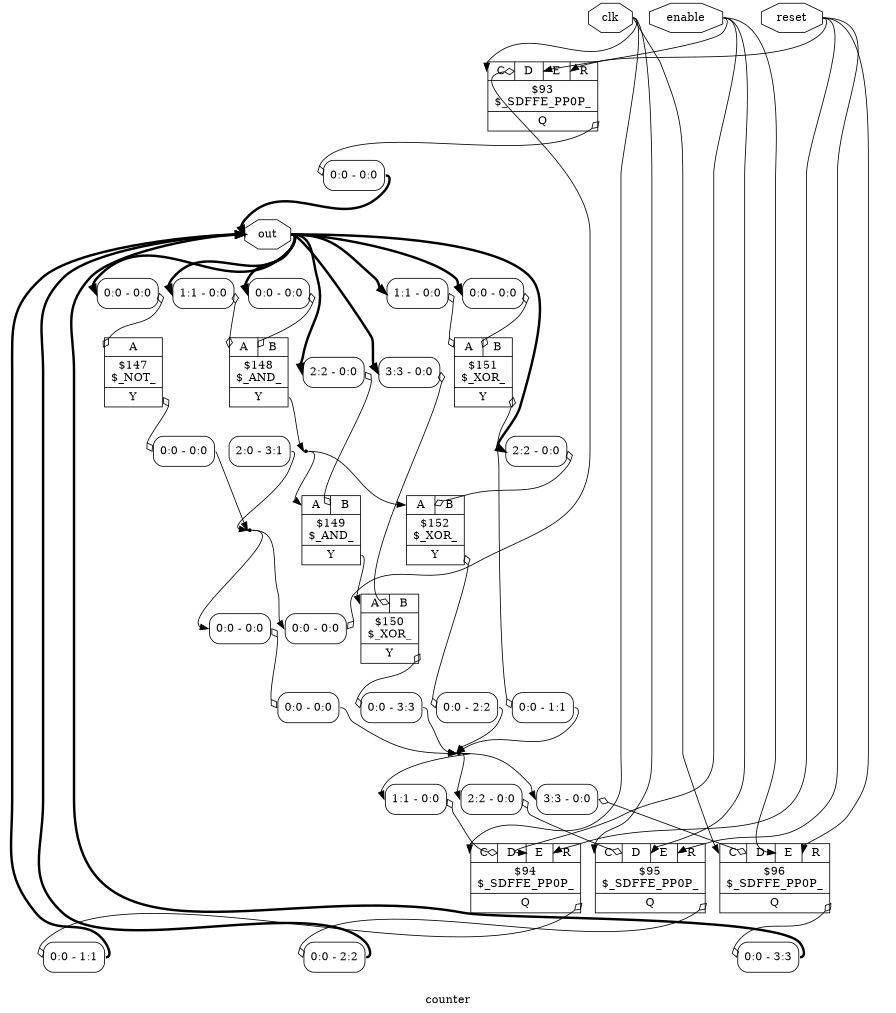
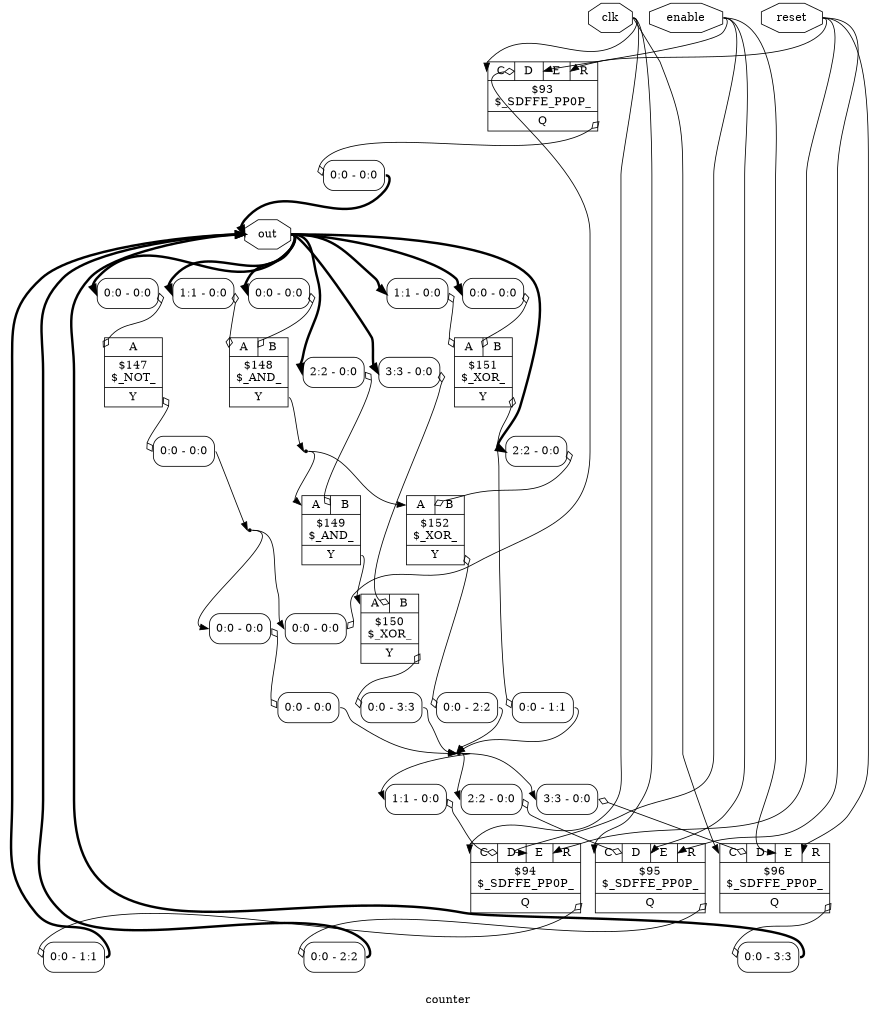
  digraph {
    fontname="DejaVu Serif"
    label=counter
    rankdir=TB
    remincross=true
    node [fontname="DejaVu Serif" shape=record style=rounded]
    edge [color=black fontname="DejaVu Serif" headport=w tailport=e]
    n5 [color=black fontcolor=black label=clk shape=octagon style=""]
    c23 [label="{{<p18> C|<p19> D|<p20> E|<p21> R}|$93\n$_SDFFE_PP0P_|{<p22> Q}}" style=""]
    c24 [label="{{<p18> C|<p19> D|<p20> E|<p21> R}|$94\n$_SDFFE_PP0P_|{<p22> Q}}" style=""]
    c25 [label="{{<p18> C|<p19> D|<p20> E|<p21> R}|$95\n$_SDFFE_PP0P_|{<p22> Q}}" style=""]
    c26 [label="{{<p18> C|<p19> D|<p20> E|<p21> R}|$96\n$_SDFFE_PP0P_|{<p22> Q}}" style=""]
    x13 [label="<s0> 0:0 - 0:0 "]
    x15 [label="<s0> 0:0 - 1:1 "]
    x17 [label="<s0> 0:0 - 2:2 "]
    x19 [label="<s0> 0:0 - 3:3 "]
    n6 [color=black fontcolor=black label=enable shape=octagon style=""]
    n7 [color=black fontcolor=black label=out shape=octagon style=""]
    x0 [label="<s0> 0:0 - 0:0 "]
    x2 [label="<s0> 1:1 - 0:0 "]
    x3 [label="<s0> 0:0 - 0:0 "]
    x4 [label="<s0> 2:2 - 0:0 "]
    x5 [label="<s0> 3:3 - 0:0 "]
    x7 [label="<s0> 1:1 - 0:0 "]
    x8 [label="<s0> 0:0 - 0:0 "]
    x10 [label="<s0> 2:2 - 0:0 "]
    c11 [label="{{<p9> A}|$147\n$_NOT_|{<p10> Y}}" style=""]
    c13 [label="{{<p9> A|<p12> B}|$148\n$_AND_|{<p10> Y}}" style=""]
    c14 [label="{{<p9> A|<p12> B}|$149\n$_AND_|{<p10> Y}}" style=""]
    c15 [label="{{<p9> A|<p12> B}|$150\n$_XOR_|{<p10> Y}}" style=""]
    c16 [label="{{<p9> A|<p12> B}|$151\n$_XOR_|{<p10> Y}}" style=""]
    c17 [label="{{<p9> A|<p12> B}|$152\n$_XOR_|{<p10> Y}}" style=""]
    n8 [color=black fontcolor=black label=reset shape=octagon style=""]
    x1 [label="<s0> 0:0 - 0:0 "]
    n3 [shape=point style=""]
    x12 [label="<s0> 0:0 - 0:0 "]
    x22 [label="<s0> 0:0 - 0:0 "]
    n1 [shape=point style=""]
    x6 [label="<s0> 0:0 - 3:3 "]
    n4 [shape=point style=""]
    x14 [label="<s0> 1:1 - 0:0 "]
    x16 [label="<s0> 2:2 - 0:0 "]
    x18 [label="<s0> 3:3 - 0:0 "]
    x9 [label="<s0> 0:0 - 1:1 "]
    x11 [label="<s0> 0:0 - 2:2 "]
-   x21 [label="<s0> 2:0 - 3:1 "]
    x23 [label="<s0> 0:0 - 0:0 "]
    n5 -> c23 [headport="p18:w"]
    n5 -> c24 [headport="p18:w"]
    n5 -> c25 [headport="p18:w"]
    n5 -> c26 [headport="p18:w"]
    c23 -> x13 [arrowhead=odiamond arrowtail=odiamond dir=both tailport="p22:e"]
    c24 -> x15 [arrowhead=odiamond arrowtail=odiamond dir=both tailport="p22:e"]
    c25 -> x17 [arrowhead=odiamond arrowtail=odiamond dir=both tailport="p22:e"]
    c26 -> x19 [arrowhead=odiamond arrowtail=odiamond dir=both tailport="p22:e"]
    x13 -> n7 [style="setlinewidth(3)" tailport="s0:e"]
    x15 -> n7 [style="setlinewidth(3)" tailport="s0:e"]
    x17 -> n7 [style="setlinewidth(3)" tailport="s0:e"]
    x19 -> n7 [style="setlinewidth(3)" tailport="s0:e"]
    n6 -> c23 [headport="p20:w"]
    n6 -> c24 [headport="p20:w"]
    n6 -> c25 [headport="p20:w"]
    n6 -> c26 [headport="p20:w"]
    n7 -> x0 [headport="s0:w" style="setlinewidth(3)"]
    n7 -> x2 [headport="s0:w" style="setlinewidth(3)"]
    n7 -> x3 [headport="s0:w" style="setlinewidth(3)"]
    n7 -> x4 [headport="s0:w" style="setlinewidth(3)"]
    n7 -> x5 [headport="s0:w" style="setlinewidth(3)"]
    n7 -> x7 [headport="s0:w" style="setlinewidth(3)"]
    n7 -> x8 [headport="s0:w" style="setlinewidth(3)"]
    n7 -> x10 [headport="s0:w" style="setlinewidth(3)"]
    x0 -> c11 [arrowhead=odiamond arrowtail=odiamond dir=both headport="p9:w"]
    x2 -> c13 [arrowhead=odiamond arrowtail=odiamond dir=both headport="p9:w"]
    x3 -> c13 [arrowhead=odiamond arrowtail=odiamond dir=both headport="p12:w"]
    x4 -> c14 [arrowhead=odiamond arrowtail=odiamond dir=both headport="p12:w"]
    x5 -> c15 [arrowhead=odiamond arrowtail=odiamond dir=both headport="p12:w"]
    x7 -> c16 [arrowhead=odiamond arrowtail=odiamond dir=both headport="p9:w"]
    x8 -> c16 [arrowhead=odiamond arrowtail=odiamond dir=both headport="p12:w"]
    x10 -> c17 [arrowhead=odiamond arrowtail=odiamond dir=both headport="p12:w"]
    c11 -> x1 [arrowhead=odiamond arrowtail=odiamond dir=both tailport="p10:e"]
    c13 -> n1 [tailport="p10:e"]
    c14 -> c15 [headport="p9:w" tailport="p10:e"]
    c15 -> x6 [arrowhead=odiamond arrowtail=odiamond dir=both tailport="p10:e"]
    c16 -> x9 [arrowhead=odiamond arrowtail=odiamond dir=both tailport="p10:e"]
    c17 -> x11 [arrowhead=odiamond arrowtail=odiamond dir=both tailport="p10:e"]
    n8 -> c23 [headport="p21:w"]
    n8 -> c24 [headport="p21:w"]
    n8 -> c25 [headport="p21:w"]
    n8 -> c26 [headport="p21:w"]
    x1 -> n3 [tailport="s0:e"]
    n3 -> x12 [headport="s0:w"]
    n3 -> x22 [headport="s0:w"]
    x12 -> c23 [arrowhead=odiamond arrowtail=odiamond dir=both headport="p19:w"]
    x22 -> x23 [arrowhead=odiamond arrowtail=odiamond dir=both]
    n1 -> c14 [headport="p9:w"]
    n1 -> c17 [headport="p9:w"]
    x6 -> n4 [tailport="s0:e"]
    n4 -> x14 [headport="s0:w"]
    n4 -> x16 [headport="s0:w"]
    n4 -> x18 [headport="s0:w"]
    x14 -> c24 [arrowhead=odiamond arrowtail=odiamond dir=both headport="p19:w"]
    x16 -> c25 [arrowhead=odiamond arrowtail=odiamond dir=both headport="p19:w"]
    x18 -> c26 [arrowhead=odiamond arrowtail=odiamond dir=both headport="p19:w"]
    x9 -> n4 [tailport="s0:e"]
    x11 -> n4 [tailport="s0:e"]
-   x21 -> n3 [tailport="s0:e"]
    x23 -> n4 [tailport="s0:e"]
  }
